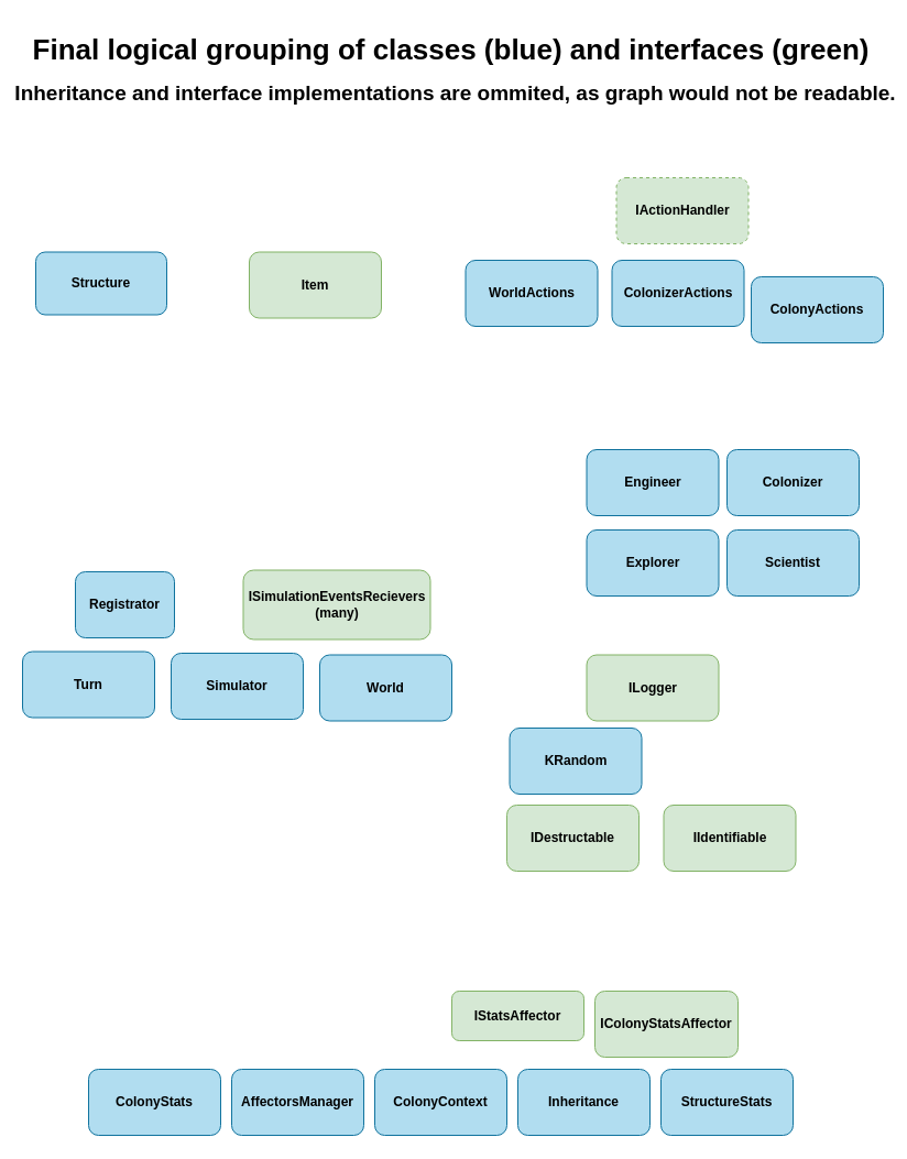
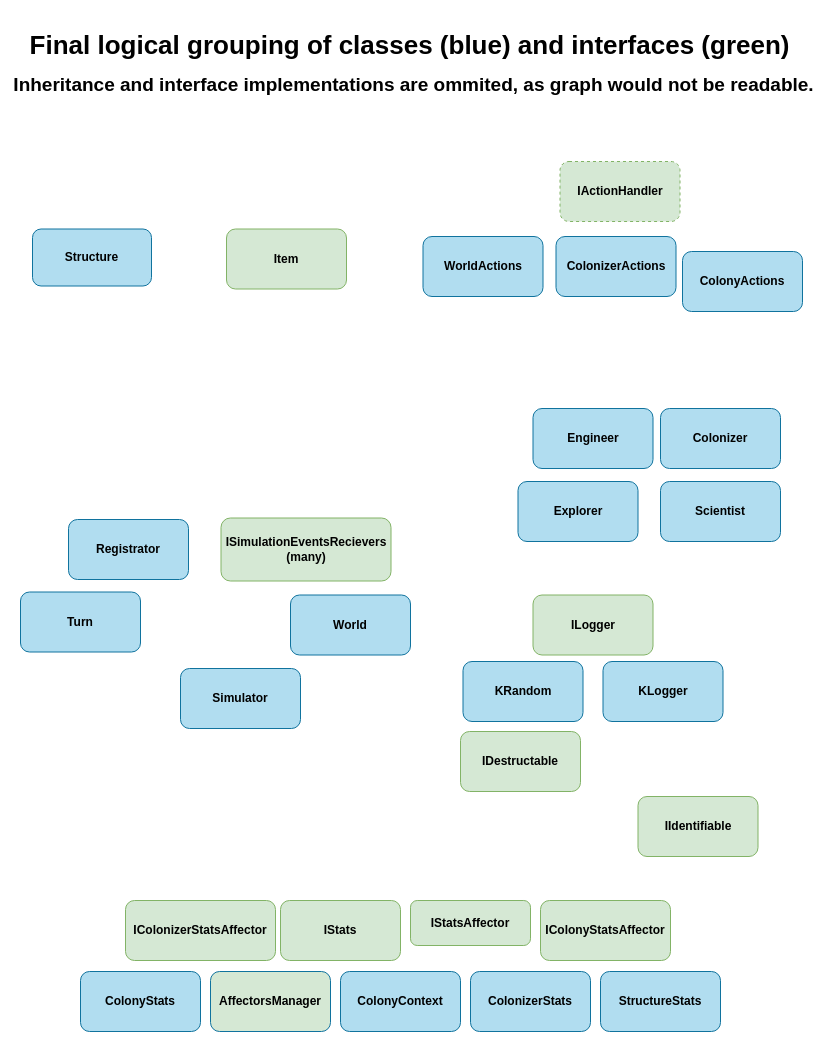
  <mxCell id="0" />
  <mxCell id="1" parent="0" />
  <mxCell id="2" value="Final logical grouping of classes (blue) and interfaces (green)" style="text;strokeColor=none;fillColor=none;html=1;fontSize=26;fontStyle=1;verticalAlign=middle;align=center;dashed=1;labelBackgroundColor=#ffffff;" parent="1" vertex="1"><mxGeometry x="136" y="20" width="546" height="50" as="geometry" /></mxCell>
  <mxCell id="3" value="Inheritance and interface implementations are ommited, as graph would not be readable." style="text;strokeColor=none;fillColor=none;html=1;fontSize=19;fontStyle=1;verticalAlign=middle;align=center;dashed=1;labelBackgroundColor=#ffffff;" parent="1" vertex="1"><mxGeometry x="176" y="70" width="473" height="30" as="geometry" /></mxCell>
- <mxCell id="4" value="IIdentifiable" style="rounded=1;whiteSpace=wrap;html=1;fillColor=#d5e8d4;strokeColor=#82b366;fontStyle=1" parent="1" vertex="1"><mxGeometry x="602.5" y="731" width="120" height="60" as="geometry" /></mxCell>
+ <mxCell id="4" value="IIdentifiable" style="rounded=1;whiteSpace=wrap;html=1;fillColor=#d5e8d4;strokeColor=#82b366;fontStyle=1" parent="1" vertex="1"><mxGeometry x="637.5" y="796" width="120" height="60" as="geometry" /></mxCell>
  <mxCell id="5" value="IDestructable" style="rounded=1;whiteSpace=wrap;html=1;fillColor=#d5e8d4;strokeColor=#82b366;fontStyle=1" parent="1" vertex="1"><mxGeometry x="460" y="731" width="120" height="60" as="geometry" /></mxCell>
  <mxCell id="6" value="ILogger" style="rounded=1;whiteSpace=wrap;html=1;fillColor=#d5e8d4;strokeColor=#82b366;fontStyle=1" parent="1" vertex="1"><mxGeometry x="532.5" y="594.5" width="120" height="60" as="geometry" /></mxCell>
  <mxCell id="7" value="KRandom" style="rounded=1;whiteSpace=wrap;html=1;fillColor=#b1ddf0;strokeColor=#10739e;fontStyle=1;" parent="1" vertex="1"><mxGeometry x="462.5" y="661" width="120" height="60" as="geometry" /></mxCell>
+ <mxCell id="8" value="KLogger" style="rounded=1;whiteSpace=wrap;html=1;fillColor=#b1ddf0;strokeColor=#10739e;fontStyle=1;" parent="1" vertex="1"><mxGeometry x="602.5" y="661" width="120" height="60" as="geometry" /></mxCell>
  <mxCell id="9" value="Scientist" style="rounded=1;whiteSpace=wrap;html=1;fillColor=#b1ddf0;strokeColor=#10739e;fontStyle=1;" parent="1" vertex="1"><mxGeometry x="660" y="481" width="120" height="60" as="geometry" /></mxCell>
- <mxCell id="10" value="Explorer" style="rounded=1;whiteSpace=wrap;html=1;fillColor=#b1ddf0;strokeColor=#10739e;fontStyle=1;" parent="1" vertex="1"><mxGeometry x="532.5" y="481" width="120" height="60" as="geometry" /></mxCell>
+ <mxCell id="10" value="Explorer" style="rounded=1;whiteSpace=wrap;html=1;fillColor=#b1ddf0;strokeColor=#10739e;fontStyle=1;" parent="1" vertex="1"><mxGeometry x="517.5" y="481" width="120" height="60" as="geometry" /></mxCell>
  <mxCell id="11" value="Engineer" style="rounded=1;whiteSpace=wrap;html=1;fillColor=#b1ddf0;strokeColor=#10739e;fontStyle=1;" parent="1" vertex="1"><mxGeometry x="532.5" y="408" width="120" height="60" as="geometry" /></mxCell>
  <mxCell id="12" value="Colonizer" style="rounded=1;whiteSpace=wrap;html=1;fillColor=#b1ddf0;strokeColor=#10739e;fontStyle=1;" parent="1" vertex="1"><mxGeometry x="660" y="408" width="120" height="60" as="geometry" /></mxCell>
+ <mxCell id="13" value="IStats" style="rounded=1;whiteSpace=wrap;html=1;fillColor=#d5e8d4;strokeColor=#82b366;fontStyle=1" parent="1" vertex="1"><mxGeometry x="280" y="900" width="120" height="60" as="geometry" /></mxCell>
  <mxCell id="14" value="IStatsAffector" style="rounded=1;whiteSpace=wrap;html=1;fillColor=#d5e8d4;strokeColor=#82b366;fontStyle=1" parent="1" vertex="1"><mxGeometry x="410" y="900" width="120" height="45" as="geometry" /></mxCell>
  <mxCell id="15" value="IColonyStatsAffector" style="rounded=1;whiteSpace=wrap;html=1;fillColor=#d5e8d4;strokeColor=#82b366;fontStyle=1" parent="1" vertex="1"><mxGeometry x="540" y="900" width="130" height="60" as="geometry" /></mxCell>
+ <mxCell id="16" value="IColonizerStatsAffector" style="rounded=1;whiteSpace=wrap;html=1;fillColor=#d5e8d4;strokeColor=#82b366;fontStyle=1" parent="1" vertex="1"><mxGeometry x="125" y="900" width="150" height="60" as="geometry" /></mxCell>
  <mxCell id="17" value="StructureStats" style="rounded=1;whiteSpace=wrap;html=1;fillColor=#b1ddf0;strokeColor=#10739e;fontStyle=1;" parent="1" vertex="1"><mxGeometry x="600" y="971" width="120" height="60" as="geometry" /></mxCell>
  <mxCell id="18" value="ColonyStats" style="rounded=1;whiteSpace=wrap;html=1;fillColor=#b1ddf0;strokeColor=#10739e;fontStyle=1;" parent="1" vertex="1"><mxGeometry x="80" y="971" width="120" height="60" as="geometry" /></mxCell>
- <mxCell id="19" value="AffectorsManager" style="rounded=1;whiteSpace=wrap;html=1;fillColor=#b1ddf0;strokeColor=#10739e;fontStyle=1;" parent="1" vertex="1"><mxGeometry x="210" y="971" width="120" height="60" as="geometry" /></mxCell>
+ <mxCell id="19" value="AffectorsManager" style="rounded=1;whiteSpace=wrap;html=1;fillColor=#d5e8d4;strokeColor=#10739e;fontStyle=1;" parent="1" vertex="1"><mxGeometry x="210" y="971" width="120" height="60" as="geometry" /></mxCell>
  <mxCell id="20" value="ColonyContext" style="rounded=1;whiteSpace=wrap;html=1;fillColor=#b1ddf0;strokeColor=#10739e;fontStyle=1;" parent="1" vertex="1"><mxGeometry x="340" y="971" width="120" height="60" as="geometry" /></mxCell>
- <mxCell id="21" value="Inheritance" style="rounded=1;whiteSpace=wrap;html=1;fillColor=#b1ddf0;strokeColor=#10739e;fontStyle=1;" parent="1" vertex="1"><mxGeometry x="470" y="971" width="120" height="60" as="geometry" /></mxCell>
+ <mxCell id="21" value="ColonizerStats" style="rounded=1;whiteSpace=wrap;html=1;fillColor=#b1ddf0;strokeColor=#10739e;fontStyle=1;" parent="1" vertex="1"><mxGeometry x="470" y="971" width="120" height="60" as="geometry" /></mxCell>
  <mxCell id="22" value="IActionHandler" style="rounded=1;whiteSpace=wrap;html=1;fillColor=#d5e8d4;strokeColor=#82b366;fontStyle=1;dashed=1;" parent="1" vertex="1"><mxGeometry x="559.5" y="161" width="120" height="60" as="geometry" /></mxCell>
  <mxCell id="23" value="ColonizerActions" style="rounded=1;whiteSpace=wrap;html=1;fillColor=#b1ddf0;strokeColor=#10739e;fontStyle=1;" parent="1" vertex="1"><mxGeometry x="555.5" y="236" width="120" height="60" as="geometry" /></mxCell>
  <mxCell id="24" value="WorldActions" style="rounded=1;whiteSpace=wrap;html=1;fillColor=#b1ddf0;strokeColor=#10739e;fontStyle=1;" parent="1" vertex="1"><mxGeometry x="422.5" y="236" width="120" height="60" as="geometry" /></mxCell>
  <mxCell id="25" value="ColonyActions" style="rounded=1;whiteSpace=wrap;html=1;fillColor=#b1ddf0;strokeColor=#10739e;fontStyle=1;" parent="1" vertex="1"><mxGeometry x="682" y="251" width="120" height="60" as="geometry" /></mxCell>
  <mxCell id="26" value="ISimulationEventsRecievers&lt;br&gt;(many)" style="rounded=1;whiteSpace=wrap;html=1;fillColor=#d5e8d4;strokeColor=#82b366;fontStyle=1" parent="1" vertex="1"><mxGeometry x="220.5" y="517.5" width="170" height="63" as="geometry" /></mxCell>
  <mxCell id="27" value="World" style="rounded=1;whiteSpace=wrap;html=1;fillColor=#b1ddf0;strokeColor=#10739e;fontStyle=1;" parent="1" vertex="1"><mxGeometry x="290" y="594.5" width="120" height="60" as="geometry" /></mxCell>
  <mxCell id="28" value="Turn" style="rounded=1;whiteSpace=wrap;html=1;fillColor=#b1ddf0;strokeColor=#10739e;fontStyle=1;" parent="1" vertex="1"><mxGeometry x="20" y="591.5" width="120" height="60" as="geometry" /></mxCell>
- <mxCell id="29" value="Simulator" style="rounded=1;whiteSpace=wrap;html=1;fillColor=#b1ddf0;strokeColor=#10739e;fontStyle=1;" parent="1" vertex="1"><mxGeometry x="155" y="593" width="120" height="60" as="geometry" /></mxCell>
- <mxCell id="30" value="Registrator" style="rounded=1;whiteSpace=wrap;html=1;fillColor=#b1ddf0;strokeColor=#10739e;fontStyle=1;" parent="1" vertex="1"><mxGeometry x="68" y="519" width="90" height="60" as="geometry" /></mxCell>
+ <mxCell id="29" value="Simulator" style="rounded=1;whiteSpace=wrap;html=1;fillColor=#b1ddf0;strokeColor=#10739e;fontStyle=1;" parent="1" vertex="1"><mxGeometry x="180" y="668" width="120" height="60" as="geometry" /></mxCell>
+ <mxCell id="30" value="Registrator" style="rounded=1;whiteSpace=wrap;html=1;fillColor=#b1ddf0;strokeColor=#10739e;fontStyle=1;" parent="1" vertex="1"><mxGeometry x="68" y="519" width="120" height="60" as="geometry" /></mxCell>
  <mxCell id="31" value="Structure" style="rounded=1;whiteSpace=wrap;html=1;fillColor=#b1ddf0;strokeColor=#10739e;fontStyle=1;" parent="1" vertex="1"><mxGeometry x="32" y="228.5" width="119" height="57" as="geometry" /></mxCell>
  <mxCell id="32" value="Item" style="rounded=1;whiteSpace=wrap;html=1;fillColor=#d5e8d4;strokeColor=#82b366;fontStyle=1" vertex="1" parent="1"><mxGeometry x="226" y="228.5" width="120" height="60" as="geometry" /></mxCell>
